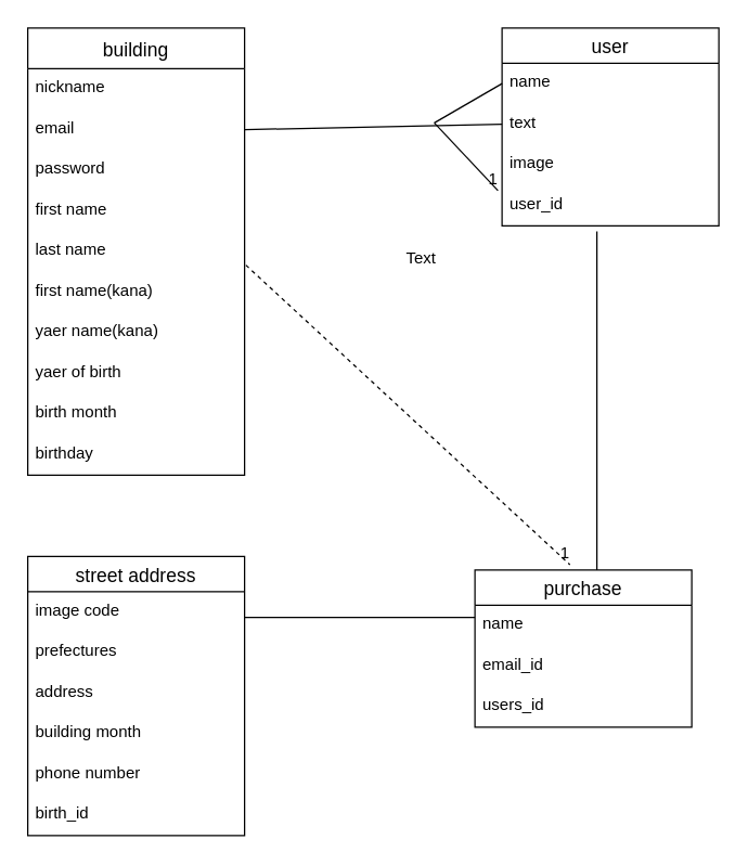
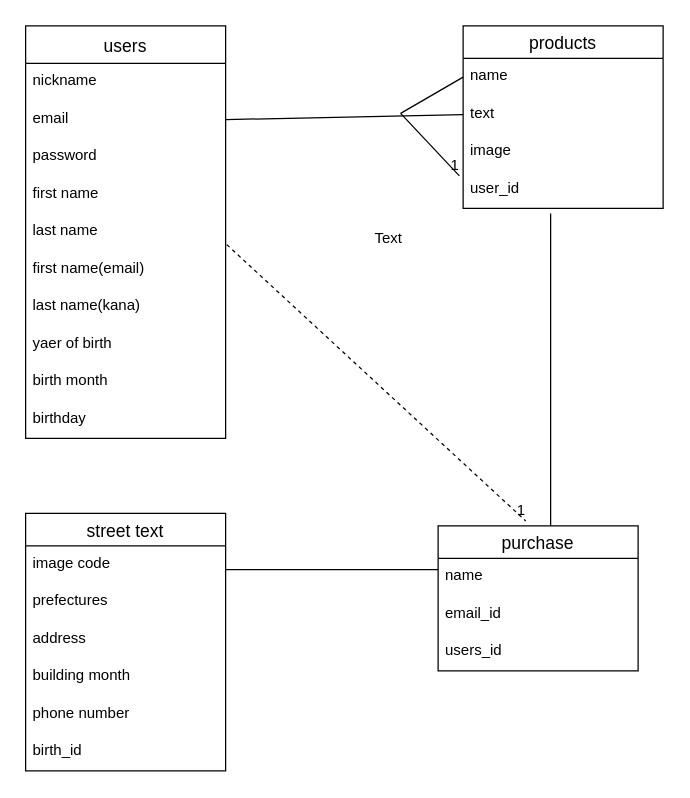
  <mxCell id="0" />
  <mxCell id="1" parent="0" />
- <mxCell id="2" value="building" style="swimlane;fontStyle=0;childLayout=stackLayout;horizontal=1;startSize=30;horizontalStack=0;resizeParent=1;resizeParentMax=0;resizeLast=0;collapsible=1;marginBottom=0;align=center;fontSize=14;" vertex="1" parent="1"><mxGeometry x="20" y="20" width="160" height="330" as="geometry" /></mxCell>
+ <mxCell id="2" value="users" style="swimlane;fontStyle=0;childLayout=stackLayout;horizontal=1;startSize=30;horizontalStack=0;resizeParent=1;resizeParentMax=0;resizeLast=0;collapsible=1;marginBottom=0;align=center;fontSize=14;" vertex="1" parent="1"><mxGeometry x="20" y="20" width="160" height="330" as="geometry" /></mxCell>
  <mxCell id="3" value="nickname" style="text;strokeColor=none;fillColor=none;spacingLeft=4;spacingRight=4;overflow=hidden;rotatable=0;points=[[0,0.5],[1,0.5]];portConstraint=eastwest;fontSize=12;" vertex="1" parent="2"><mxGeometry y="30" width="160" height="30" as="geometry" /></mxCell>
  <mxCell id="4" value="email" style="text;strokeColor=none;fillColor=none;spacingLeft=4;spacingRight=4;overflow=hidden;rotatable=0;points=[[0,0.5],[1,0.5]];portConstraint=eastwest;fontSize=12;" vertex="1" parent="2"><mxGeometry y="60" width="160" height="30" as="geometry" /></mxCell>
  <mxCell id="5" value="password" style="text;strokeColor=none;fillColor=none;spacingLeft=4;spacingRight=4;overflow=hidden;rotatable=0;points=[[0,0.5],[1,0.5]];portConstraint=eastwest;fontSize=12;" vertex="1" parent="2"><mxGeometry y="90" width="160" height="30" as="geometry" /></mxCell>
  <mxCell id="6" value="first name" style="text;strokeColor=none;fillColor=none;spacingLeft=4;spacingRight=4;overflow=hidden;rotatable=0;points=[[0,0.5],[1,0.5]];portConstraint=eastwest;fontSize=12;" vertex="1" parent="2"><mxGeometry y="120" width="160" height="30" as="geometry" /></mxCell>
  <mxCell id="7" value="last name" style="text;strokeColor=none;fillColor=none;spacingLeft=4;spacingRight=4;overflow=hidden;rotatable=0;points=[[0,0.5],[1,0.5]];portConstraint=eastwest;fontSize=12;" vertex="1" parent="2"><mxGeometry y="150" width="160" height="30" as="geometry" /></mxCell>
- <mxCell id="8" value="first name(kana)" style="text;strokeColor=none;fillColor=none;spacingLeft=4;spacingRight=4;overflow=hidden;rotatable=0;points=[[0,0.5],[1,0.5]];portConstraint=eastwest;fontSize=12;" vertex="1" parent="2"><mxGeometry y="180" width="160" height="30" as="geometry" /></mxCell>
- <mxCell id="9" value="yaer name(kana)" style="text;strokeColor=none;fillColor=none;spacingLeft=4;spacingRight=4;overflow=hidden;rotatable=0;points=[[0,0.5],[1,0.5]];portConstraint=eastwest;fontSize=12;" vertex="1" parent="2"><mxGeometry y="210" width="160" height="30" as="geometry" /></mxCell>
+ <mxCell id="8" value="first name(email)" style="text;strokeColor=none;fillColor=none;spacingLeft=4;spacingRight=4;overflow=hidden;rotatable=0;points=[[0,0.5],[1,0.5]];portConstraint=eastwest;fontSize=12;" vertex="1" parent="2"><mxGeometry y="180" width="160" height="30" as="geometry" /></mxCell>
+ <mxCell id="9" value="last name(kana)" style="text;strokeColor=none;fillColor=none;spacingLeft=4;spacingRight=4;overflow=hidden;rotatable=0;points=[[0,0.5],[1,0.5]];portConstraint=eastwest;fontSize=12;" vertex="1" parent="2"><mxGeometry y="210" width="160" height="30" as="geometry" /></mxCell>
  <mxCell id="10" value="yaer of birth" style="text;strokeColor=none;fillColor=none;spacingLeft=4;spacingRight=4;overflow=hidden;rotatable=0;points=[[0,0.5],[1,0.5]];portConstraint=eastwest;fontSize=12;" vertex="1" parent="2"><mxGeometry y="240" width="160" height="30" as="geometry" /></mxCell>
  <mxCell id="11" value="birth month" style="text;strokeColor=none;fillColor=none;spacingLeft=4;spacingRight=4;overflow=hidden;rotatable=0;points=[[0,0.5],[1,0.5]];portConstraint=eastwest;fontSize=12;" vertex="1" parent="2"><mxGeometry y="270" width="160" height="30" as="geometry" /></mxCell>
  <mxCell id="12" value="birthday" style="text;strokeColor=none;fillColor=none;spacingLeft=4;spacingRight=4;overflow=hidden;rotatable=0;points=[[0,0.5],[1,0.5]];portConstraint=eastwest;fontSize=12;" vertex="1" parent="2"><mxGeometry y="300" width="160" height="30" as="geometry" /></mxCell>
- <mxCell id="13" value="user" style="swimlane;fontStyle=0;childLayout=stackLayout;horizontal=1;startSize=26;horizontalStack=0;resizeParent=1;resizeParentMax=0;resizeLast=0;collapsible=1;marginBottom=0;align=center;fontSize=14;" vertex="1" parent="1"><mxGeometry x="370" y="20" width="160" height="146" as="geometry" /></mxCell>
+ <mxCell id="13" value="products" style="swimlane;fontStyle=0;childLayout=stackLayout;horizontal=1;startSize=26;horizontalStack=0;resizeParent=1;resizeParentMax=0;resizeLast=0;collapsible=1;marginBottom=0;align=center;fontSize=14;" vertex="1" parent="1"><mxGeometry x="370" y="20" width="160" height="146" as="geometry" /></mxCell>
  <mxCell id="14" value="name" style="text;strokeColor=none;fillColor=none;spacingLeft=4;spacingRight=4;overflow=hidden;rotatable=0;points=[[0,0.5],[1,0.5]];portConstraint=eastwest;fontSize=12;" vertex="1" parent="13"><mxGeometry y="26" width="160" height="30" as="geometry" /></mxCell>
  <mxCell id="15" value="text" style="text;strokeColor=none;fillColor=none;spacingLeft=4;spacingRight=4;overflow=hidden;rotatable=0;points=[[0,0.5],[1,0.5]];portConstraint=eastwest;fontSize=12;" vertex="1" parent="13"><mxGeometry y="56" width="160" height="30" as="geometry" /></mxCell>
  <mxCell id="16" value="image" style="text;strokeColor=none;fillColor=none;spacingLeft=4;spacingRight=4;overflow=hidden;rotatable=0;points=[[0,0.5],[1,0.5]];portConstraint=eastwest;fontSize=12;" vertex="1" parent="13"><mxGeometry y="86" width="160" height="30" as="geometry" /></mxCell>
  <mxCell id="17" value="user_id" style="text;strokeColor=none;fillColor=none;spacingLeft=4;spacingRight=4;overflow=hidden;rotatable=0;points=[[0,0.5],[1,0.5]];portConstraint=eastwest;fontSize=12;" vertex="1" parent="13"><mxGeometry y="116" width="160" height="30" as="geometry" /></mxCell>
  <mxCell id="18" value="" style="endArrow=none;html=1;rounded=0;exitX=1;exitY=0.5;exitDx=0;exitDy=0;entryX=0;entryY=0.5;entryDx=0;entryDy=0;" edge="1" parent="1" source="4" target="15"><mxGeometry relative="1" as="geometry"><mxPoint x="230" y="90" as="sourcePoint" /><mxPoint x="360" y="90" as="targetPoint" /></mxGeometry></mxCell>
  <mxCell id="19" value="" style="endArrow=none;html=1;rounded=0;" edge="1" parent="1"><mxGeometry relative="1" as="geometry"><mxPoint x="440" y="170" as="sourcePoint" /><mxPoint x="440" y="420" as="targetPoint" /></mxGeometry></mxCell>
  <mxCell id="20" value="" style="line;strokeWidth=1;rotatable=0;dashed=0;labelPosition=right;align=left;verticalAlign=middle;spacingTop=0;spacingLeft=6;points=[];portConstraint=eastwest;" vertex="1" parent="1"><mxGeometry x="180" y="450" width="170" height="10" as="geometry" /></mxCell>
  <mxCell id="21" value="" style="endArrow=none;html=1;rounded=0;entryX=0;entryY=0.5;entryDx=0;entryDy=0;" edge="1" parent="1" target="14"><mxGeometry relative="1" as="geometry"><mxPoint x="320" y="90" as="sourcePoint" /><mxPoint x="370" y="20" as="targetPoint" /></mxGeometry></mxCell>
  <mxCell id="22" value="" style="endArrow=none;html=1;rounded=0;" edge="1" parent="1"><mxGeometry relative="1" as="geometry"><mxPoint x="320" y="90" as="sourcePoint" /><mxPoint x="367" y="140" as="targetPoint" /></mxGeometry></mxCell>
  <mxCell id="23" value="1" style="resizable=0;html=1;align=right;verticalAlign=bottom;" connectable="0" vertex="1" parent="22"><mxGeometry x="1" relative="1" as="geometry" /></mxCell>
  <mxCell id="24" value="purchase" style="swimlane;fontStyle=0;childLayout=stackLayout;horizontal=1;startSize=26;horizontalStack=0;resizeParent=1;resizeParentMax=0;resizeLast=0;collapsible=1;marginBottom=0;align=center;fontSize=14;" vertex="1" parent="1"><mxGeometry x="350" y="420" width="160" height="116" as="geometry" /></mxCell>
  <mxCell id="25" value="name" style="text;strokeColor=none;fillColor=none;spacingLeft=4;spacingRight=4;overflow=hidden;rotatable=0;points=[[0,0.5],[1,0.5]];portConstraint=eastwest;fontSize=12;" vertex="1" parent="24"><mxGeometry y="26" width="160" height="30" as="geometry" /></mxCell>
  <mxCell id="26" value="email_id" style="text;strokeColor=none;fillColor=none;spacingLeft=4;spacingRight=4;overflow=hidden;rotatable=0;points=[[0,0.5],[1,0.5]];portConstraint=eastwest;fontSize=12;" vertex="1" parent="24"><mxGeometry y="56" width="160" height="30" as="geometry" /></mxCell>
  <mxCell id="27" value="users_id" style="text;strokeColor=none;fillColor=none;spacingLeft=4;spacingRight=4;overflow=hidden;rotatable=0;points=[[0,0.5],[1,0.5]];portConstraint=eastwest;fontSize=12;" vertex="1" parent="24"><mxGeometry y="86" width="160" height="30" as="geometry" /></mxCell>
- <mxCell id="28" value="street address" style="swimlane;fontStyle=0;childLayout=stackLayout;horizontal=1;startSize=26;horizontalStack=0;resizeParent=1;resizeParentMax=0;resizeLast=0;collapsible=1;marginBottom=0;align=center;fontSize=14;" vertex="1" parent="1"><mxGeometry x="20" y="410" width="160" height="206" as="geometry" /></mxCell>
+ <mxCell id="28" value="street text" style="swimlane;fontStyle=0;childLayout=stackLayout;horizontal=1;startSize=26;horizontalStack=0;resizeParent=1;resizeParentMax=0;resizeLast=0;collapsible=1;marginBottom=0;align=center;fontSize=14;" vertex="1" parent="1"><mxGeometry x="20" y="410" width="160" height="206" as="geometry" /></mxCell>
  <mxCell id="29" value="image code " style="text;strokeColor=none;fillColor=none;spacingLeft=4;spacingRight=4;overflow=hidden;rotatable=0;points=[[0,0.5],[1,0.5]];portConstraint=eastwest;fontSize=12;" vertex="1" parent="28"><mxGeometry y="26" width="160" height="30" as="geometry" /></mxCell>
  <mxCell id="30" value="prefectures" style="text;strokeColor=none;fillColor=none;spacingLeft=4;spacingRight=4;overflow=hidden;rotatable=0;points=[[0,0.5],[1,0.5]];portConstraint=eastwest;fontSize=12;" vertex="1" parent="28"><mxGeometry y="56" width="160" height="30" as="geometry" /></mxCell>
  <mxCell id="31" value="address" style="text;strokeColor=none;fillColor=none;spacingLeft=4;spacingRight=4;overflow=hidden;rotatable=0;points=[[0,0.5],[1,0.5]];portConstraint=eastwest;fontSize=12;" vertex="1" parent="28"><mxGeometry y="86" width="160" height="30" as="geometry" /></mxCell>
  <mxCell id="32" value="building month" style="text;strokeColor=none;fillColor=none;spacingLeft=4;spacingRight=4;overflow=hidden;rotatable=0;points=[[0,0.5],[1,0.5]];portConstraint=eastwest;fontSize=12;" vertex="1" parent="28"><mxGeometry y="116" width="160" height="30" as="geometry" /></mxCell>
  <mxCell id="33" value="phone number" style="text;strokeColor=none;fillColor=none;spacingLeft=4;spacingRight=4;overflow=hidden;rotatable=0;points=[[0,0.5],[1,0.5]];portConstraint=eastwest;fontSize=12;" vertex="1" parent="28"><mxGeometry y="146" width="160" height="30" as="geometry" /></mxCell>
  <mxCell id="34" value="birth_id" style="text;strokeColor=none;fillColor=none;spacingLeft=4;spacingRight=4;overflow=hidden;rotatable=0;points=[[0,0.5],[1,0.5]];portConstraint=eastwest;fontSize=12;" vertex="1" parent="28"><mxGeometry y="176" width="160" height="30" as="geometry" /></mxCell>
  <mxCell id="35" value="Text" style="text;html=1;align=center;verticalAlign=middle;resizable=0;points=[];autosize=1;" vertex="1" parent="1"><mxGeometry x="290" y="180" width="40" height="20" as="geometry" /></mxCell>
  <mxCell id="36" value="" style="endArrow=none;html=1;rounded=0;entryX=0.438;entryY=-0.034;entryDx=0;entryDy=0;entryPerimeter=0;exitX=1.006;exitY=-0.167;exitDx=0;exitDy=0;exitPerimeter=0;dashed=1;" edge="1" parent="1" source="8" target="24"><mxGeometry relative="1" as="geometry"><mxPoint x="170" y="290" as="sourcePoint" /><mxPoint x="330" y="290" as="targetPoint" /></mxGeometry></mxCell>
  <mxCell id="37" value="1" style="resizable=0;html=1;align=right;verticalAlign=bottom;" connectable="0" vertex="1" parent="36"><mxGeometry x="1" relative="1" as="geometry" /></mxCell>
